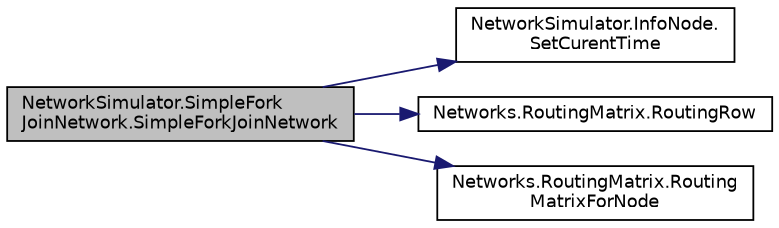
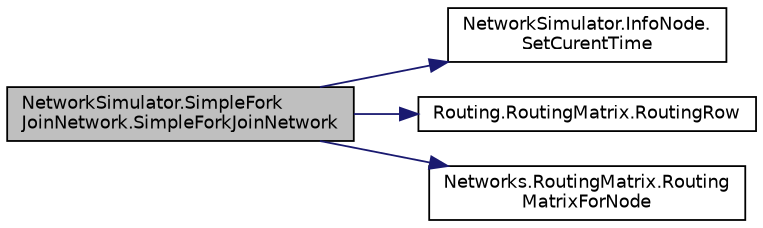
  digraph {
    rankdir=LR
    node [color=black fillcolor=white fontname=Helvetica fontsize=10 shape=record style=filled]
    edge [color=midnightblue fontname=Helvetica fontsize=10 labelfontname=Helvetica labelfontsize=10 style=solid]
    n1 [fillcolor=grey75 fontcolor=black height=0.2 label="NetworkSimulator.SimpleFork\lJoinNetwork.SimpleForkJoinNetwork" width=0.4]
    n2 [height=0.2 label="NetworkSimulator.InfoNode.\lSetCurentTime" width=0.4]
-   n3 [height=0.2 label="Networks.RoutingMatrix.RoutingRow" width=0.4]
+   n3 [height=0.2 label="Routing.RoutingMatrix.RoutingRow" width=0.4]
    n4 [height=0.2 label="Networks.RoutingMatrix.Routing\lMatrixForNode" width=0.4]
    n1 -> n2
    n1 -> n3
    n1 -> n4
  }
